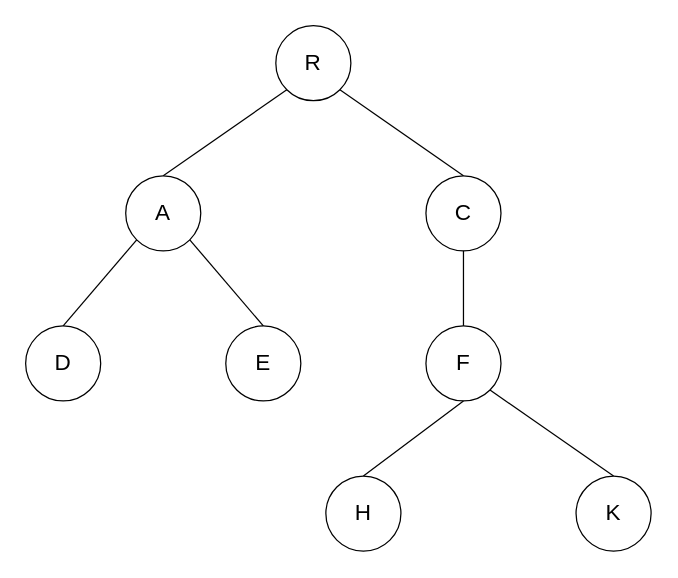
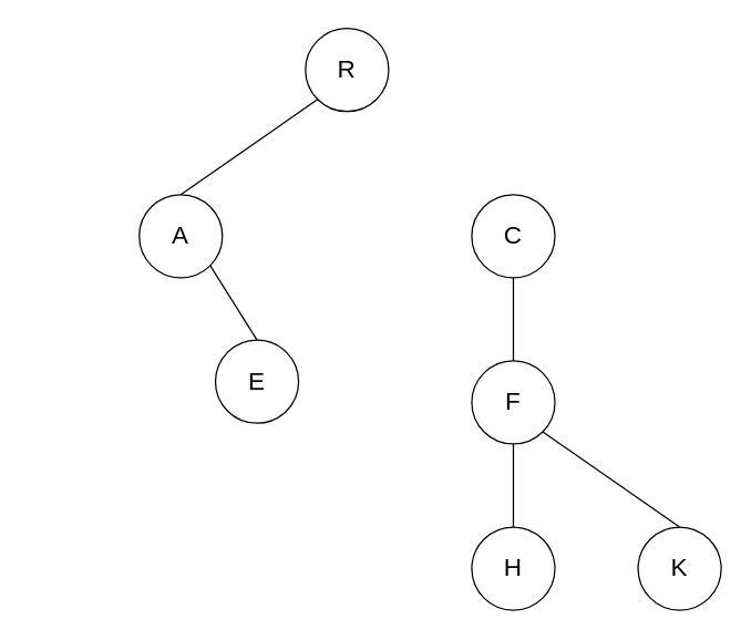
  <mxCell id="0" />
  <mxCell id="1" parent="0" />
  <mxCell id="2" value="&lt;font style=&quot;font-size: 18px&quot;&gt;R&lt;/font&gt;" style="ellipse;whiteSpace=wrap;html=1;aspect=fixed;" vertex="1" parent="1"><mxGeometry x="220" y="20" width="60" height="60" as="geometry" /></mxCell>
  <mxCell id="3" value="&lt;font style=&quot;font-size: 18px&quot;&gt;A&lt;/font&gt;" style="ellipse;whiteSpace=wrap;html=1;aspect=fixed;" vertex="1" parent="1"><mxGeometry x="100" y="140" width="60" height="60" as="geometry" /></mxCell>
  <mxCell id="4" value="&lt;font style=&quot;font-size: 18px&quot;&gt;C&lt;/font&gt;" style="ellipse;whiteSpace=wrap;html=1;aspect=fixed;" vertex="1" parent="1"><mxGeometry x="340" y="140" width="60" height="60" as="geometry" /></mxCell>
- <mxCell id="5" value="&lt;font style=&quot;font-size: 18px&quot;&gt;D&lt;/font&gt;" style="ellipse;whiteSpace=wrap;html=1;aspect=fixed;" vertex="1" parent="1"><mxGeometry x="20" y="260" width="60" height="60" as="geometry" /></mxCell>
- <mxCell id="6" value="&lt;font style=&quot;font-size: 18px&quot;&gt;E&lt;/font&gt;" style="ellipse;whiteSpace=wrap;html=1;aspect=fixed;" vertex="1" parent="1"><mxGeometry x="180" y="260" width="60" height="60" as="geometry" /></mxCell>
+ <mxCell id="6" value="&lt;font style=&quot;font-size: 18px&quot;&gt;E&lt;/font&gt;" style="ellipse;whiteSpace=wrap;html=1;aspect=fixed;" vertex="1" parent="1"><mxGeometry x="155" y="245" width="60" height="60" as="geometry" /></mxCell>
  <mxCell id="7" value="&lt;font style=&quot;font-size: 18px&quot;&gt;F&lt;/font&gt;" style="ellipse;whiteSpace=wrap;html=1;aspect=fixed;" vertex="1" parent="1"><mxGeometry x="340" y="260" width="60" height="60" as="geometry" /></mxCell>
- <mxCell id="8" value="&lt;font style=&quot;font-size: 18px&quot;&gt;H&lt;/font&gt;" style="ellipse;whiteSpace=wrap;html=1;aspect=fixed;" vertex="1" parent="1"><mxGeometry x="260" y="380" width="60" height="60" as="geometry" /></mxCell>
+ <mxCell id="8" value="&lt;font style=&quot;font-size: 18px&quot;&gt;H&lt;/font&gt;" style="ellipse;whiteSpace=wrap;html=1;aspect=fixed;" vertex="1" parent="1"><mxGeometry x="340" y="380" width="60" height="60" as="geometry" /></mxCell>
  <mxCell id="9" value="&lt;font style=&quot;font-size: 18px&quot;&gt;K&lt;/font&gt;" style="ellipse;whiteSpace=wrap;html=1;aspect=fixed;" vertex="1" parent="1"><mxGeometry x="460" y="380" width="60" height="60" as="geometry" /></mxCell>
  <mxCell id="10" value="" style="endArrow=none;html=1;entryX=0;entryY=1;entryDx=0;entryDy=0;exitX=0.5;exitY=0;exitDx=0;exitDy=0;" edge="1" parent="1" source="3" target="2"><mxGeometry width="50" height="50" relative="1" as="geometry"><mxPoint x="140" y="110" as="sourcePoint" /><mxPoint x="190" y="60" as="targetPoint" /></mxGeometry></mxCell>
- <mxCell id="11" value="" style="endArrow=none;html=1;entryX=0.5;entryY=0;entryDx=0;entryDy=0;exitX=1;exitY=1;exitDx=0;exitDy=0;" edge="1" parent="1" source="2" target="4"><mxGeometry width="50" height="50" relative="1" as="geometry"><mxPoint x="250" y="180" as="sourcePoint" /><mxPoint x="300" y="130" as="targetPoint" /></mxGeometry></mxCell>
- <mxCell id="12" value="" style="endArrow=none;html=1;entryX=0;entryY=1;entryDx=0;entryDy=0;exitX=0.5;exitY=0;exitDx=0;exitDy=0;" edge="1" parent="1" source="5" target="3"><mxGeometry width="50" height="50" relative="1" as="geometry"><mxPoint x="250" y="250" as="sourcePoint" /><mxPoint x="300" y="200" as="targetPoint" /></mxGeometry></mxCell>
  <mxCell id="13" value="" style="endArrow=none;html=1;exitX=1;exitY=1;exitDx=0;exitDy=0;entryX=0.5;entryY=0;entryDx=0;entryDy=0;" edge="1" parent="1" source="3" target="6"><mxGeometry width="50" height="50" relative="1" as="geometry"><mxPoint x="250" y="250" as="sourcePoint" /><mxPoint x="300" y="200" as="targetPoint" /></mxGeometry></mxCell>
  <mxCell id="14" value="" style="endArrow=none;html=1;entryX=0.5;entryY=1;entryDx=0;entryDy=0;exitX=0.5;exitY=0;exitDx=0;exitDy=0;" edge="1" parent="1" source="7" target="4"><mxGeometry width="50" height="50" relative="1" as="geometry"><mxPoint x="250" y="250" as="sourcePoint" /><mxPoint x="300" y="200" as="targetPoint" /></mxGeometry></mxCell>
  <mxCell id="15" value="" style="endArrow=none;html=1;entryX=0.5;entryY=0;entryDx=0;entryDy=0;exitX=0.5;exitY=1;exitDx=0;exitDy=0;" edge="1" parent="1" source="7" target="8"><mxGeometry width="50" height="50" relative="1" as="geometry"><mxPoint x="250" y="330" as="sourcePoint" /><mxPoint x="300" y="280" as="targetPoint" /></mxGeometry></mxCell>
  <mxCell id="16" value="" style="endArrow=none;html=1;exitX=0.5;exitY=0;exitDx=0;exitDy=0;entryX=1;entryY=1;entryDx=0;entryDy=0;" edge="1" parent="1" source="9" target="7"><mxGeometry width="50" height="50" relative="1" as="geometry"><mxPoint x="250" y="330" as="sourcePoint" /><mxPoint x="300" y="280" as="targetPoint" /></mxGeometry></mxCell>
